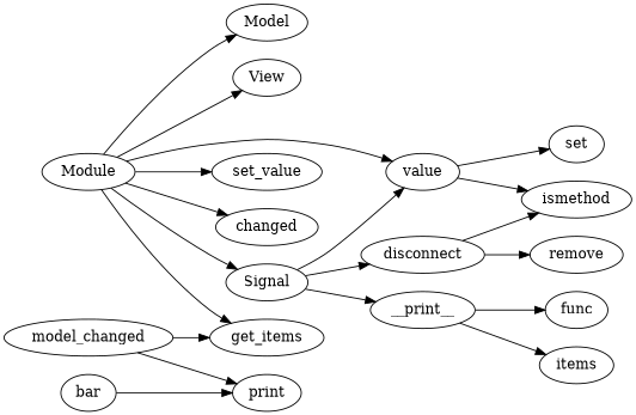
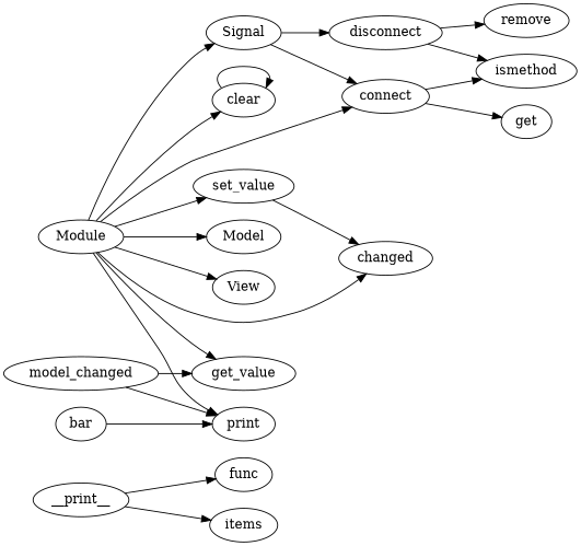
  digraph {
    rankdir=LR
    n1 [label=__print__]
    func
    items
-   connect [label=value]
+   connect
    ismethod
-   set
+   set [label=get]
    disconnect
    remove
+   clear
    set_value
    changed
    model_changed
-   get_value [label=get_items]
+   get_value
    print
    bar
    Module
    Signal
    Model
    View
    n1 -> func
    n1 -> items
    connect -> ismethod
    connect -> set
    disconnect -> ismethod
    disconnect -> remove
+   clear -> clear
+   set_value -> changed
    model_changed -> get_value
    model_changed -> print
    bar -> print
    Module -> connect
+   Module -> clear
    Module -> set_value
    Module -> changed
    Module -> get_value
+   Module -> print
    Module -> Signal
    Module -> Model
    Module -> View
-   Signal -> n1
    Signal -> connect
    Signal -> disconnect
  }
